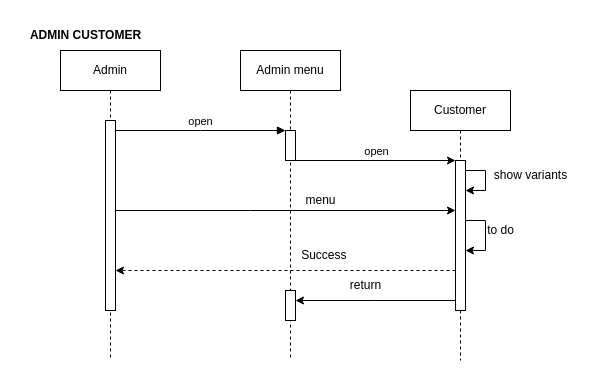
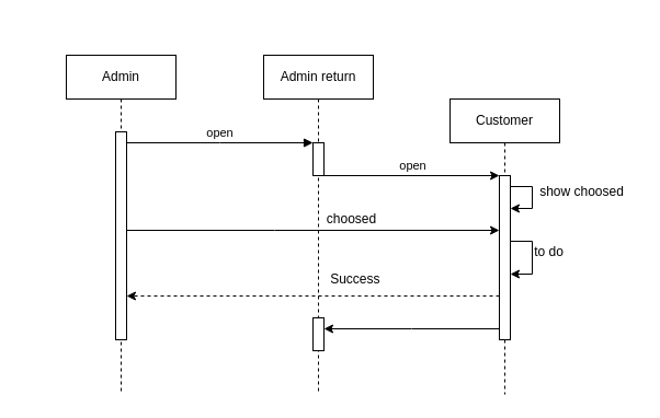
  <mxCell id="0" />
  <mxCell id="1" parent="0" />
  <mxCell id="2" value="Admin" style="shape=umlLifeline;perimeter=lifelinePerimeter;whiteSpace=wrap;html=1;container=0;dropTarget=0;collapsible=0;recursiveResize=0;outlineConnect=0;portConstraint=eastwest;newEdgeStyle={&quot;edgeStyle&quot;:&quot;elbowEdgeStyle&quot;,&quot;elbow&quot;:&quot;vertical&quot;,&quot;curved&quot;:0,&quot;rounded&quot;:0};" parent="1" vertex="1"><mxGeometry x="60" y="50" width="100" height="310" as="geometry" /></mxCell>
  <mxCell id="3" value="" style="html=1;points=[];perimeter=orthogonalPerimeter;outlineConnect=0;targetShapes=umlLifeline;portConstraint=eastwest;newEdgeStyle={&quot;edgeStyle&quot;:&quot;elbowEdgeStyle&quot;,&quot;elbow&quot;:&quot;vertical&quot;,&quot;curved&quot;:0,&quot;rounded&quot;:0};" parent="2" vertex="1"><mxGeometry x="45" y="70" width="10" height="190" as="geometry" /></mxCell>
- <mxCell id="4" value="Admin menu" style="shape=umlLifeline;perimeter=lifelinePerimeter;whiteSpace=wrap;html=1;container=0;dropTarget=0;collapsible=0;recursiveResize=0;outlineConnect=0;portConstraint=eastwest;newEdgeStyle={&quot;edgeStyle&quot;:&quot;elbowEdgeStyle&quot;,&quot;elbow&quot;:&quot;vertical&quot;,&quot;curved&quot;:0,&quot;rounded&quot;:0};" parent="1" vertex="1"><mxGeometry x="240" y="50" width="100" height="310" as="geometry" /></mxCell>
+ <mxCell id="4" value="Admin return" style="shape=umlLifeline;perimeter=lifelinePerimeter;whiteSpace=wrap;html=1;container=0;dropTarget=0;collapsible=0;recursiveResize=0;outlineConnect=0;portConstraint=eastwest;newEdgeStyle={&quot;edgeStyle&quot;:&quot;elbowEdgeStyle&quot;,&quot;elbow&quot;:&quot;vertical&quot;,&quot;curved&quot;:0,&quot;rounded&quot;:0};" parent="1" vertex="1"><mxGeometry x="240" y="50" width="100" height="310" as="geometry" /></mxCell>
  <mxCell id="5" value="" style="html=1;points=[];perimeter=orthogonalPerimeter;outlineConnect=0;targetShapes=umlLifeline;portConstraint=eastwest;newEdgeStyle={&quot;edgeStyle&quot;:&quot;elbowEdgeStyle&quot;,&quot;elbow&quot;:&quot;vertical&quot;,&quot;curved&quot;:0,&quot;rounded&quot;:0};" parent="4" vertex="1"><mxGeometry x="45" y="80" width="10" height="30" as="geometry" /></mxCell>
  <mxCell id="6" value="" style="html=1;points=[];perimeter=orthogonalPerimeter;outlineConnect=0;targetShapes=umlLifeline;portConstraint=eastwest;newEdgeStyle={&quot;edgeStyle&quot;:&quot;elbowEdgeStyle&quot;,&quot;elbow&quot;:&quot;vertical&quot;,&quot;curved&quot;:0,&quot;rounded&quot;:0};" parent="4" vertex="1"><mxGeometry x="45" y="240" width="10" height="30" as="geometry" /></mxCell>
  <mxCell id="7" value="open" style="html=1;verticalAlign=bottom;endArrow=block;edgeStyle=elbowEdgeStyle;elbow=vertical;curved=0;rounded=0;" parent="1" source="3" target="5" edge="1"><mxGeometry relative="1" as="geometry"><mxPoint x="215" y="140" as="sourcePoint" /><Array as="points"><mxPoint x="200" y="130" /></Array></mxGeometry></mxCell>
  <mxCell id="8" value="Customer" style="shape=umlLifeline;perimeter=lifelinePerimeter;whiteSpace=wrap;html=1;container=0;dropTarget=0;collapsible=0;recursiveResize=0;outlineConnect=0;portConstraint=eastwest;newEdgeStyle={&quot;edgeStyle&quot;:&quot;elbowEdgeStyle&quot;,&quot;elbow&quot;:&quot;vertical&quot;,&quot;curved&quot;:0,&quot;rounded&quot;:0};" parent="1" vertex="1"><mxGeometry x="410" y="90" width="100" height="270" as="geometry" /></mxCell>
  <mxCell id="9" value="" style="html=1;points=[];perimeter=orthogonalPerimeter;outlineConnect=0;targetShapes=umlLifeline;portConstraint=eastwest;newEdgeStyle={&quot;edgeStyle&quot;:&quot;elbowEdgeStyle&quot;,&quot;elbow&quot;:&quot;vertical&quot;,&quot;curved&quot;:0,&quot;rounded&quot;:0};" parent="8" vertex="1"><mxGeometry x="45" y="70" width="10" height="150" as="geometry" /></mxCell>
  <mxCell id="10" value="" style="endArrow=classic;html=1;rounded=0;" parent="8" source="9" target="9" edge="1"><mxGeometry width="50" height="50" relative="1" as="geometry"><mxPoint x="80" y="110" as="sourcePoint" /><mxPoint x="130" y="60" as="targetPoint" /><Array as="points"><mxPoint x="75" y="80" /><mxPoint x="75" y="100" /></Array></mxGeometry></mxCell>
  <mxCell id="11" value="" style="endArrow=classic;html=1;rounded=0;" parent="8" source="9" target="9" edge="1"><mxGeometry width="50" height="50" relative="1" as="geometry"><mxPoint x="130" y="260" as="sourcePoint" /><mxPoint x="100" y="160" as="targetPoint" /><Array as="points"><mxPoint x="75" y="130" /><mxPoint x="75" y="160" /></Array></mxGeometry></mxCell>
  <mxCell id="12" value="" style="endArrow=classic;html=1;rounded=0;" parent="1" source="5" target="9" edge="1"><mxGeometry relative="1" as="geometry"><mxPoint x="320" y="170" as="sourcePoint" /><mxPoint x="420" y="170" as="targetPoint" /></mxGeometry></mxCell>
  <mxCell id="13" value="open" style="edgeLabel;resizable=0;html=1;align=center;verticalAlign=middle;" parent="12" connectable="0" vertex="1"><mxGeometry relative="1" as="geometry"><mxPoint y="-10" as="offset" /></mxGeometry></mxCell>
- <mxCell id="14" value="show variants" style="text;html=1;align=center;verticalAlign=middle;resizable=0;points=[];autosize=1;strokeColor=none;fillColor=none;" parent="1" vertex="1"><mxGeometry x="480" y="160" width="100" height="30" as="geometry" /></mxCell>
+ <mxCell id="14" value="show choosed" style="text;html=1;align=center;verticalAlign=middle;resizable=0;points=[];autosize=1;strokeColor=none;fillColor=none;" parent="1" vertex="1"><mxGeometry x="480" y="160" width="100" height="30" as="geometry" /></mxCell>
  <mxCell id="15" value="" style="endArrow=classic;html=1;rounded=0;" parent="1" source="3" target="9" edge="1"><mxGeometry width="50" height="50" relative="1" as="geometry"><mxPoint x="300" y="220" as="sourcePoint" /><mxPoint x="350" y="170" as="targetPoint" /><Array as="points"><mxPoint x="250" y="210" /></Array></mxGeometry></mxCell>
- <mxCell id="16" value="menu" style="text;html=1;align=center;verticalAlign=middle;resizable=0;points=[];autosize=1;strokeColor=none;fillColor=none;" parent="1" vertex="1"><mxGeometry x="285" y="185" width="70" height="30" as="geometry" /></mxCell>
+ <mxCell id="16" value="choosed" style="text;html=1;align=center;verticalAlign=middle;resizable=0;points=[];autosize=1;strokeColor=none;fillColor=none;" parent="1" vertex="1"><mxGeometry x="285" y="185" width="70" height="30" as="geometry" /></mxCell>
  <mxCell id="17" value="to do" style="text;html=1;align=center;verticalAlign=middle;resizable=0;points=[];autosize=1;strokeColor=none;fillColor=none;" parent="1" vertex="1"><mxGeometry x="475" y="215" width="50" height="30" as="geometry" /></mxCell>
  <mxCell id="18" style="edgeStyle=elbowEdgeStyle;rounded=0;orthogonalLoop=1;jettySize=auto;html=1;elbow=vertical;curved=0;" parent="1" source="9" target="6" edge="1"><mxGeometry relative="1" as="geometry" /></mxCell>
  <mxCell id="19" style="edgeStyle=elbowEdgeStyle;rounded=0;orthogonalLoop=1;jettySize=auto;html=1;elbow=vertical;curved=0;dashed=1;" parent="1" source="9" target="3" edge="1"><mxGeometry relative="1" as="geometry"><Array as="points"><mxPoint x="440" y="270" /><mxPoint x="180" y="300" /></Array></mxGeometry></mxCell>
  <mxCell id="20" value="Success&amp;nbsp;" style="text;html=1;align=center;verticalAlign=middle;resizable=0;points=[];autosize=1;strokeColor=none;fillColor=none;" parent="1" vertex="1"><mxGeometry x="290" y="240" width="70" height="30" as="geometry" /></mxCell>
- <mxCell id="21" value="return" style="text;html=1;align=center;verticalAlign=middle;resizable=0;points=[];autosize=1;strokeColor=none;fillColor=none;" parent="1" vertex="1"><mxGeometry x="340" y="270" width="50" height="30" as="geometry" /></mxCell>
- <mxCell id="22" value="ADMIN CUSTOMER" style="text;html=1;align=center;verticalAlign=middle;resizable=0;points=[];autosize=1;strokeColor=none;fillColor=none;strokeWidth=1;fontStyle=1" parent="1" vertex="1"><mxGeometry y="20" width="130" height="30" as="geometry" x="20" /></mxCell>
